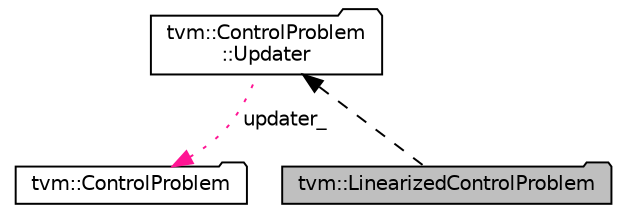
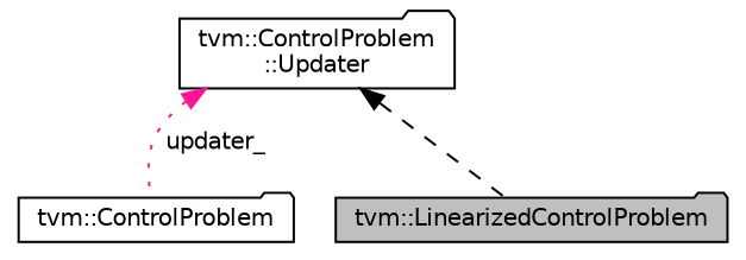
  digraph {
    node [color=black fillcolor=white fontname=Helvetica fontsize=10 shape=folder style=filled]
    edge [dir=back fontname=Helvetica fontsize=10 labelfontname=Helvetica labelfontsize=10]
    n1 [fillcolor=grey75 fontcolor=black height=0.2 label="tvm::LinearizedControlProblem" width=0.4]
    n2 [height=0.2 label="tvm::ControlProblem" width=0.4]
    n3 [height=0.2 label="tvm::ControlProblem\l::Updater" width=0.4]
    n3 -> n1 [color=black style=dashed]
-   n2 -> n3 [color=deeppink label=" updater_" style=dotted]
+   n3 -> n2 [color=deeppink label=" updater_" style=dotted]
  }
